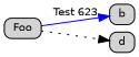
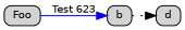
  digraph {
    nodesep=0.1
    rankdir=LR
    ranksep=0.3
    node [fontname=Helvetica fontsize=10 shape=box style="rounded,filled"]
    edge [fontname=Helvetica fontsize=10]
    n1 [height=0 label=Foo width=0]
    b [height=0 width=0]
    d [height=0 width=0]
    n1 -> b [color=blue label="Test 623"]
-   n1 -> d [style=dotted]
+   b -> d [style=dotted]
  }
